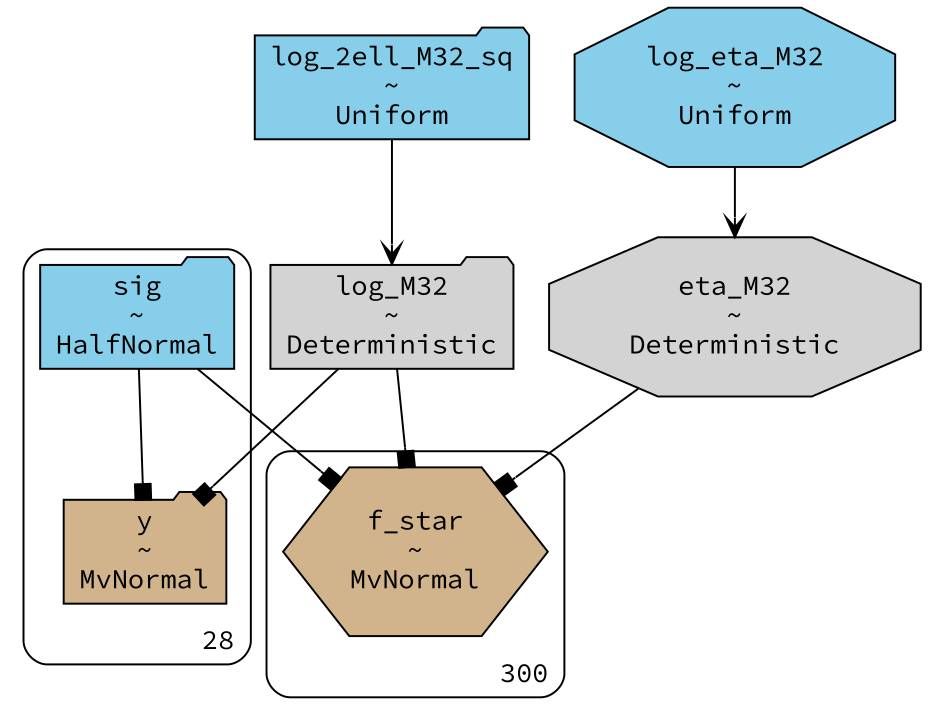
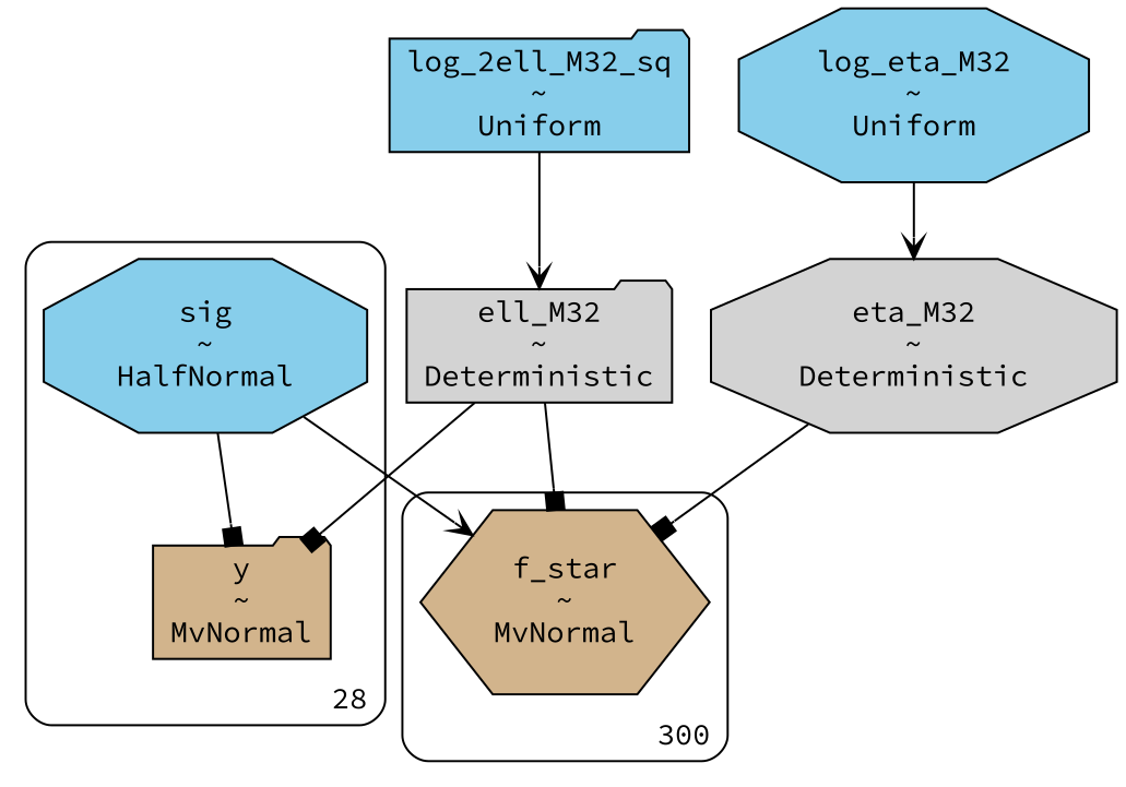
  digraph {
    fontname="Source Code Pro"
    node [fillcolor=skyblue fontname="Source Code Pro" shape=folder style=filled]
    edge [arrowhead=box fontname="Source Code Pro"]
-   n1 [label="sig\n~\nHalfNormal"]
+   n1 [label="sig\n~\nHalfNormal" shape=octagon]
    n2 [fillcolor=tan label="y\n~\nMvNormal"]
    n3 [fillcolor=tan label="f_star\n~\nMvNormal" shape=hexagon]
-   n4 [fillcolor=lightgrey label="log_M32\n~\nDeterministic"]
+   n4 [fillcolor=lightgrey label="ell_M32\n~\nDeterministic"]
    n5 [label="log_eta_M32\n~\nUniform" shape=octagon]
    n6 [fillcolor=lightgrey label="eta_M32\n~\nDeterministic" shape=octagon]
    n7 [label="log_2ell_M32_sq\n~\nUniform"]
    subgraph cluster_1 {
      label=28
      labeljust=r
      labelloc=b
      style=rounded
      n1
      n2
    }
    subgraph cluster_2 {
      label=300
      labeljust=r
      labelloc=b
      style=rounded
      n3
    }
    n1 -> n2
-   n1 -> n3
+   n1 -> n3 [arrowhead=vee]
    n4 -> n2
    n4 -> n3
    n5 -> n6 [arrowhead=vee]
    n6 -> n3
    n7 -> n4 [arrowhead=vee]
  }
